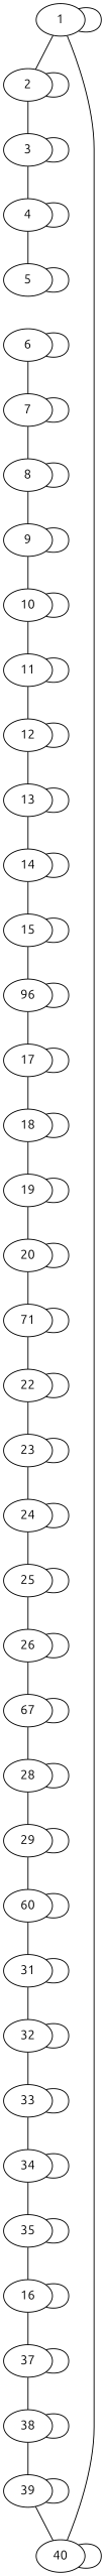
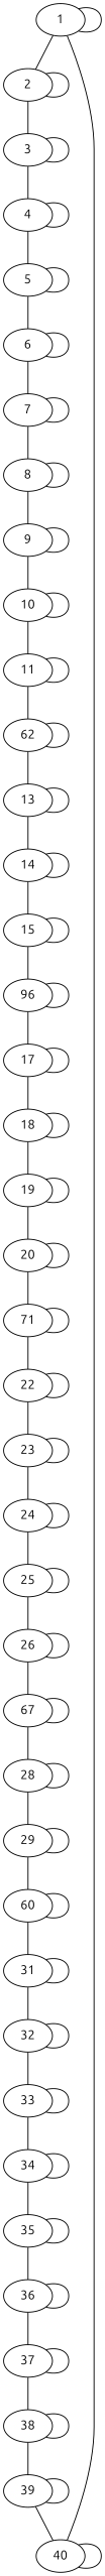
  graph {
    fontname=Ubuntu
    node [fontname=Ubuntu host_bandwidth_down="10 Mbit" host_bandwidth_up="10 Mbit"]
    edge [fontname=Ubuntu latency="10 ms" packet_loss=0.0 weight=0]
    1
    2
    40
    3
    4
    5
    6
    7
    8
    9
    10
    11
-   12
+   12 [label=62]
    13
    14
    15
    n17 [label=96]
    17
    18
    19
    20
    n22 [label=71]
    22
    23
    24
    25
    26
    n28 [label=67]
    28
    29
    n31 [label=60]
    31
    32
    33
    34
    35
-   36 [label=16]
+   36
    37
    38
    39
    1 -- 1
    1 -- 2 [weight=1]
    1 -- 40 [weight=1]
    2 -- 2
    2 -- 3 [weight=1]
    40 -- 40
    3 -- 3
    3 -- 4 [weight=1]
    4 -- 4
    4 -- 5 [weight=1]
    5 -- 5
+   5 -- 6 [weight=1]
    6 -- 6
    6 -- 7 [weight=1]
    7 -- 7
    7 -- 8 [weight=1]
    8 -- 8
    8 -- 9 [weight=1]
    9 -- 9
    9 -- 10 [weight=1]
    10 -- 10
    10 -- 11 [weight=1]
    11 -- 11
    11 -- 12 [weight=1]
    12 -- 12
    12 -- 13 [weight=1]
    13 -- 13
    13 -- 14 [weight=1]
    14 -- 14
    14 -- 15 [weight=1]
    15 -- 15
    15 -- n17 [weight=1]
    n17 -- n17
    n17 -- 17 [weight=1]
    17 -- 17
    17 -- 18 [weight=1]
    18 -- 18
    18 -- 19 [weight=1]
    19 -- 19
    19 -- 20 [weight=1]
    20 -- 20
    20 -- n22 [weight=1]
    n22 -- n22
    n22 -- 22 [weight=1]
    22 -- 22
    22 -- 23 [weight=1]
    23 -- 23
    23 -- 24 [weight=1]
    24 -- 24
    24 -- 25 [weight=1]
    25 -- 25
    25 -- 26 [weight=1]
    26 -- 26
    26 -- n28 [weight=1]
    n28 -- n28
    n28 -- 28 [weight=1]
    28 -- 28
    28 -- 29 [weight=1]
    29 -- 29
    29 -- n31 [weight=1]
    n31 -- n31
    n31 -- 31 [weight=1]
    31 -- 31
    31 -- 32 [weight=1]
    32 -- 32
    32 -- 33 [weight=1]
    33 -- 33
    33 -- 34 [weight=1]
    34 -- 34
    34 -- 35 [weight=1]
    35 -- 35
    35 -- 36 [weight=1]
    36 -- 36
    36 -- 37 [weight=1]
    37 -- 37
    37 -- 38 [weight=1]
    38 -- 38
    38 -- 39 [weight=1]
    39 -- 40 [weight=1]
    39 -- 39
  }
